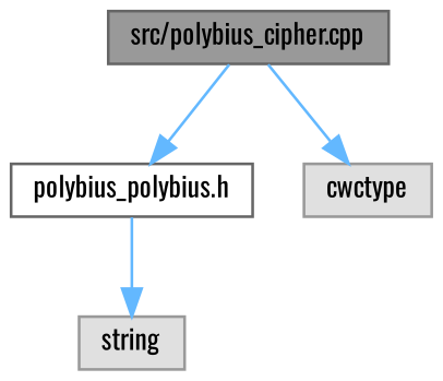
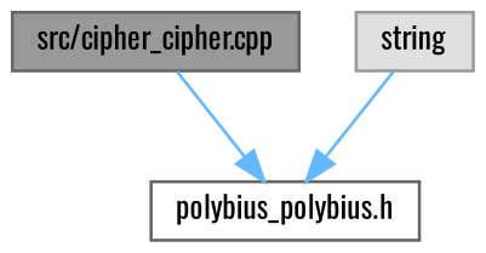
  digraph {
    fontname=Oswald
    node [color=grey60 fillcolor="#E0E0E0" fontname=Oswald fontsize=10 shape=box style=filled]
    edge [color=steelblue1 fontname=Oswald fontsize=10 labelfontname=Helvetica labelfontsize=10 style=solid]
-   n1 [color=gray40 fillcolor=grey60 fontcolor=black height=0.2 label="src/polybius_cipher.cpp" width=0.4]
+   n1 [color=gray40 fillcolor=grey60 fontcolor=black height=0.2 label="src/cipher_cipher.cpp" width=0.4]
    n2 [color=grey40 fillcolor=white height=0.2 label="polybius_polybius.h" width=0.4]
-   n3 [height=0.2 label=cwctype width=0.4]
    n4 [height=0.2 label=string width=0.4]
    n1 -> n2
-   n1 -> n3
-   n2 -> n4
+   n4 -> n2
  }
